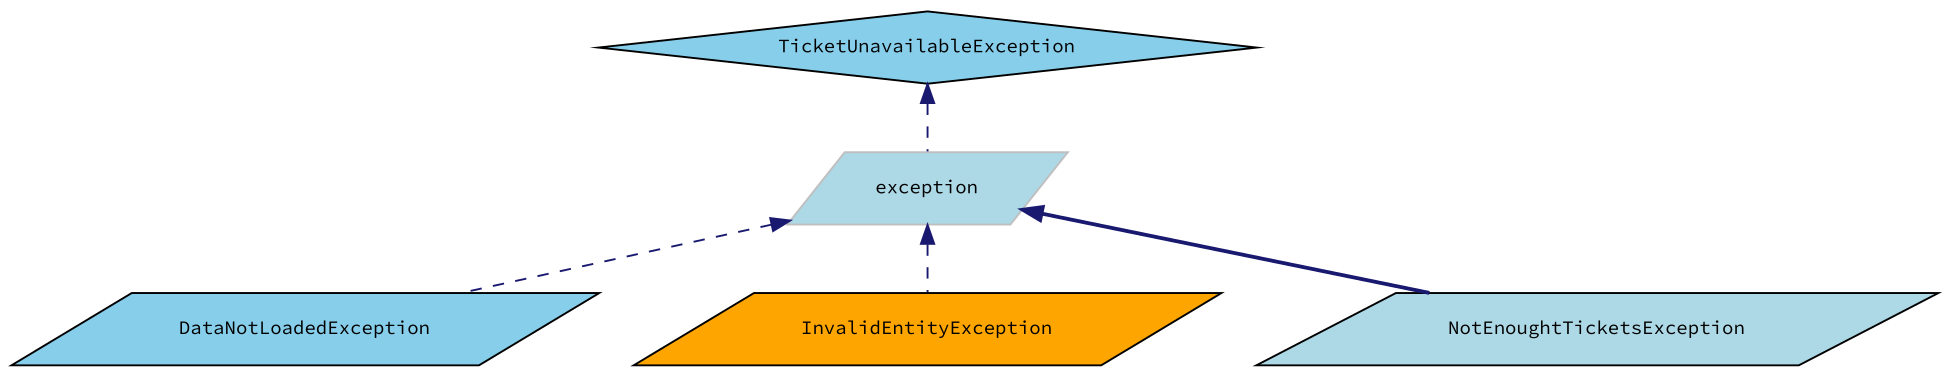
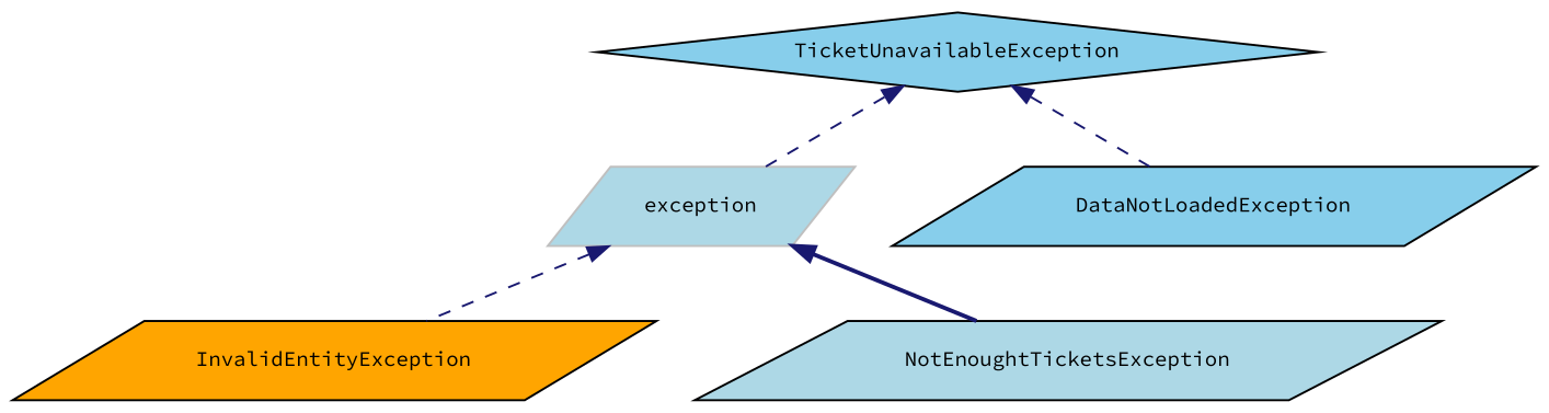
  digraph {
    fontname="Source Code Pro"
    rankdir=TB
    node [color=black fillcolor=lightblue fontname="Source Code Pro" fontsize=10 shape=parallelogram style=filled]
    edge [color=midnightblue dir=back fontname="Source Code Pro" fontsize=10 labelfontname=Helvetica labelfontsize=10 style=dashed]
    n1 [color=grey75 height=0.2 label=exception width=0.4]
    n2 [fillcolor=skyblue height=0.2 label=DataNotLoadedException width=0.4]
    n3 [fillcolor=orange height=0.2 label=InvalidEntityException width=0.4]
    n4 [height=0.2 label=NotEnoughtTicketsException width=0.4]
    n5 [fillcolor=skyblue height=0.2 label=TicketUnavailableException shape=diamond width=0.4]
-   n1 -> n2
+   n5 -> n2
    n1 -> n3
    n1 -> n4 [style=bold]
    n5 -> n1
  }
